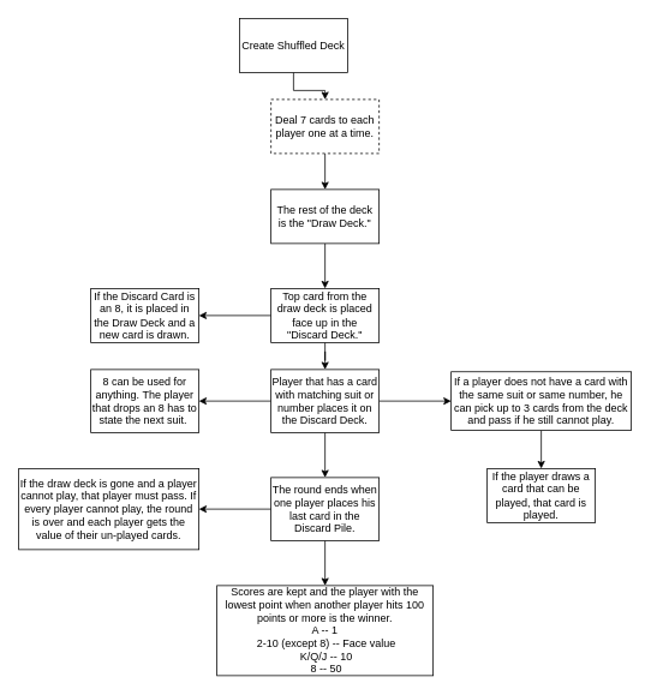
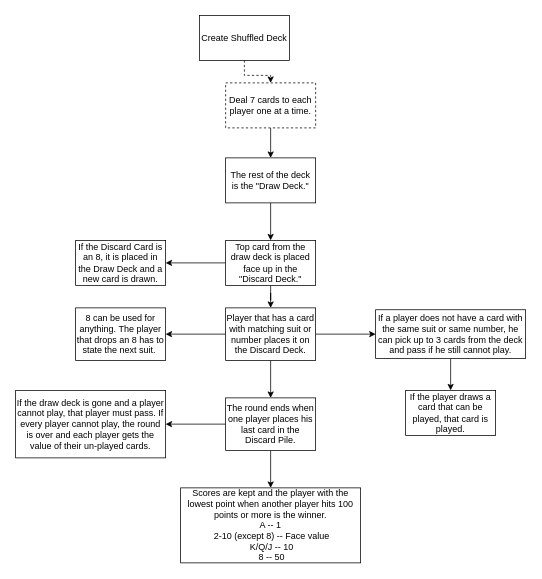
  <mxCell id="0" />
  <mxCell id="1" parent="0" />
- <mxCell id="2" value="" style="edgeStyle=orthogonalEdgeStyle;rounded=0;orthogonalLoop=1;jettySize=auto;html=1;" parent="1" source="3" target="5" edge="1"><mxGeometry relative="1" as="geometry" /></mxCell>
+ <mxCell id="2" value="" style="edgeStyle=orthogonalEdgeStyle;rounded=0;orthogonalLoop=1;jettySize=auto;html=1;dashed=1;" parent="1" source="3" target="5" edge="1"><mxGeometry relative="1" as="geometry" /></mxCell>
  <mxCell id="3" value="Create Shuffled Deck" style="whiteSpace=wrap;html=1;" parent="1" vertex="1"><mxGeometry x="265" y="20" width="120" height="60" as="geometry" /></mxCell>
  <mxCell id="4" value="" style="edgeStyle=orthogonalEdgeStyle;rounded=0;orthogonalLoop=1;jettySize=auto;html=1;" parent="1" source="5" target="7" edge="1"><mxGeometry relative="1" as="geometry" /></mxCell>
  <mxCell id="5" value="Deal 7 cards to each player one at a time." style="whiteSpace=wrap;html=1;dashed=1;" parent="1" vertex="1"><mxGeometry x="300" y="110" width="120" height="60" as="geometry" /></mxCell>
  <mxCell id="6" value="" style="edgeStyle=orthogonalEdgeStyle;rounded=0;orthogonalLoop=1;jettySize=auto;html=1;" parent="1" source="7" target="10" edge="1"><mxGeometry relative="1" as="geometry" /></mxCell>
  <mxCell id="7" value="The rest of the deck is the &quot;Draw Deck.&quot;" style="whiteSpace=wrap;html=1;" parent="1" vertex="1"><mxGeometry x="300" y="210" width="120" height="60" as="geometry" /></mxCell>
  <mxCell id="8" value="" style="edgeStyle=orthogonalEdgeStyle;rounded=0;orthogonalLoop=1;jettySize=auto;html=1;" parent="1" source="10" target="11" edge="1"><mxGeometry relative="1" as="geometry" /></mxCell>
  <mxCell id="9" value="" style="edgeStyle=orthogonalEdgeStyle;rounded=0;orthogonalLoop=1;jettySize=auto;html=1;" parent="1" source="10" target="15" edge="1"><mxGeometry relative="1" as="geometry" /></mxCell>
  <mxCell id="10" value="Top card from the draw deck is placed face up in the &quot;Discard Deck.&quot;" style="whiteSpace=wrap;html=1;" parent="1" vertex="1"><mxGeometry x="300" y="320" width="120" height="60" as="geometry" /></mxCell>
  <mxCell id="11" value="If the Discard Card is an 8, it is placed in the Draw Deck and a new card is drawn." style="whiteSpace=wrap;html=1;" parent="1" vertex="1"><mxGeometry x="100" y="320" width="120" height="60" as="geometry" /></mxCell>
  <mxCell id="12" value="" style="edgeStyle=orthogonalEdgeStyle;rounded=0;orthogonalLoop=1;jettySize=auto;html=1;" parent="1" source="15" target="18" edge="1"><mxGeometry relative="1" as="geometry" /></mxCell>
  <mxCell id="13" value="" style="edgeStyle=orthogonalEdgeStyle;rounded=0;orthogonalLoop=1;jettySize=auto;html=1;" parent="1" source="15" target="19" edge="1"><mxGeometry relative="1" as="geometry" /></mxCell>
  <mxCell id="14" value="" style="edgeStyle=orthogonalEdgeStyle;rounded=0;orthogonalLoop=1;jettySize=auto;html=1;" parent="1" source="15" target="21" edge="1"><mxGeometry relative="1" as="geometry" /></mxCell>
  <mxCell id="15" value="Player that has a card with matching suit or number places it on the Discard Deck." style="whiteSpace=wrap;html=1;" parent="1" vertex="1"><mxGeometry x="300" y="410" width="120" height="70" as="geometry" /></mxCell>
  <mxCell id="16" value="" style="edgeStyle=orthogonalEdgeStyle;rounded=0;orthogonalLoop=1;jettySize=auto;html=1;" parent="1" source="18" target="23" edge="1"><mxGeometry relative="1" as="geometry" /></mxCell>
  <mxCell id="17" value="" style="edgeStyle=orthogonalEdgeStyle;rounded=0;orthogonalLoop=1;jettySize=auto;html=1;" parent="1" source="18" target="24" edge="1"><mxGeometry relative="1" as="geometry" /></mxCell>
  <mxCell id="18" value="The round ends when one player places his last card in the Discard Pile." style="whiteSpace=wrap;html=1;" parent="1" vertex="1"><mxGeometry x="300" y="530" width="120" height="70" as="geometry" /></mxCell>
  <mxCell id="19" value="8 can be used for anything. The player that drops an 8 has to state the next suit.&amp;nbsp;" style="whiteSpace=wrap;html=1;" parent="1" vertex="1"><mxGeometry x="100" y="410" width="120" height="70" as="geometry" /></mxCell>
  <mxCell id="20" value="" style="edgeStyle=orthogonalEdgeStyle;rounded=0;orthogonalLoop=1;jettySize=auto;html=1;" parent="1" source="21" target="22" edge="1"><mxGeometry relative="1" as="geometry" /></mxCell>
  <mxCell id="21" value="If a player does not have a card with the same suit or same number, he can pick up to 3 cards from the deck and pass if he still cannot play." style="whiteSpace=wrap;html=1;" parent="1" vertex="1"><mxGeometry x="500" y="412.5" width="200" height="65" as="geometry" /></mxCell>
  <mxCell id="22" value="If the player draws a card that can be played, that card is played." style="whiteSpace=wrap;html=1;" parent="1" vertex="1"><mxGeometry x="540" y="520" width="120" height="60" as="geometry" /></mxCell>
  <mxCell id="23" value="If the draw deck is gone and a player cannot play, that player must pass. If every player cannot play, the round is over and each player gets the value of their un-played cards." style="whiteSpace=wrap;html=1;" parent="1" vertex="1"><mxGeometry x="20" y="520" width="200" height="90" as="geometry" /></mxCell>
  <mxCell id="24" value="Scores are kept and the player with the lowest point when another player hits 100 points or more is the winner.&lt;br&gt;&lt;div&gt;A -- 1&lt;/div&gt;&lt;div&gt;&amp;nbsp;2-10 (except 8) -- Face value&lt;/div&gt;&lt;div&gt;&amp;nbsp;K/Q/J -- 10&lt;/div&gt;&lt;div&gt;&amp;nbsp;8 -- 50&lt;/div&gt;" style="whiteSpace=wrap;html=1;" parent="1" vertex="1"><mxGeometry x="240" y="650" width="240" height="100" as="geometry" /></mxCell>
